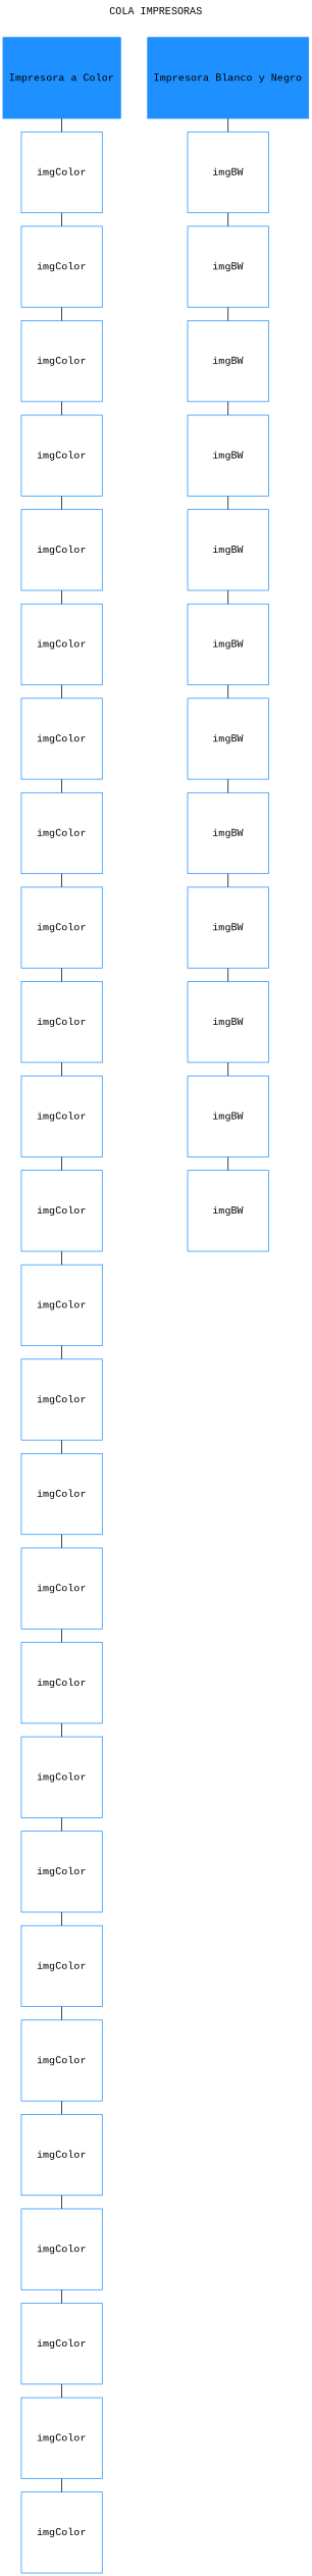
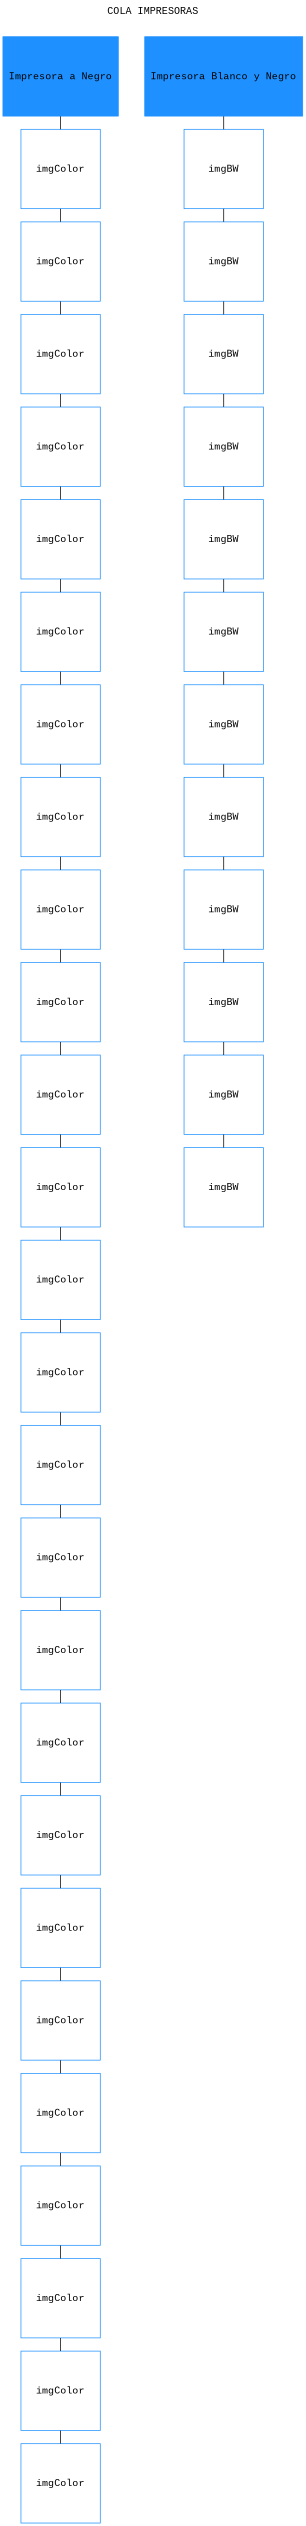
  digraph {
    label="COLA IMPRESORAS"
    labelloc=t
    rankdir=LR
    fontname="Liberation Mono"
    node [color=dodgerblue1 shape=box fontname="Liberation Mono"]
    edge [dir=none fontname="Liberation Mono"]
-   n1 [height=1.5 label="Impresora a Color" style=filled width=1.5]
+   n1 [height=1.5 label="Impresora a Negro" style=filled width=1.5]
    n2 [height=1.5 label=imgColor width=1.5]
    n3 [height=1.5 label=imgColor width=1.5]
    n4 [height=1.5 label=imgColor width=1.5]
    n5 [height=1.5 label=imgColor width=1.5]
    n6 [height=1.5 label=imgColor width=1.5]
    n7 [height=1.5 label=imgColor width=1.5]
    n8 [height=1.5 label=imgColor width=1.5]
    n9 [height=1.5 label=imgColor width=1.5]
    n10 [height=1.5 label=imgColor width=1.5]
    n11 [height=1.5 label=imgColor width=1.5]
    n12 [height=1.5 label=imgColor width=1.5]
    n13 [height=1.5 label=imgColor width=1.5]
    n14 [height=1.5 label=imgColor width=1.5]
    n15 [height=1.5 label=imgColor width=1.5]
    n16 [height=1.5 label=imgColor width=1.5]
    n17 [height=1.5 label=imgColor width=1.5]
    n18 [height=1.5 label=imgColor width=1.5]
    n19 [height=1.5 label=imgColor width=1.5]
    n20 [height=1.5 label=imgColor width=1.5]
    n21 [height=1.5 label=imgColor width=1.5]
    n22 [height=1.5 label=imgColor width=1.5]
    n23 [height=1.5 label=imgColor width=1.5]
    n24 [height=1.5 label=imgColor width=1.5]
    n25 [height=1.5 label=imgColor width=1.5]
    n26 [height=1.5 label=imgColor width=1.5]
    n27 [height=1.5 label=imgColor width=1.5]
    n28 [height=1.5 label="Impresora Blanco y Negro" style=filled width=1.5]
    n29 [height=1.5 label=imgBW width=1.5]
    n30 [height=1.5 label=imgBW width=1.5]
    n31 [height=1.5 label=imgBW width=1.5]
    n32 [height=1.5 label=imgBW width=1.5]
    n33 [height=1.5 label=imgBW width=1.5]
    n34 [height=1.5 label=imgBW width=1.5]
    n35 [height=1.5 label=imgBW width=1.5]
    n36 [height=1.5 label=imgBW width=1.5]
    n37 [height=1.5 label=imgBW width=1.5]
    n38 [height=1.5 label=imgBW width=1.5]
    n39 [height=1.5 label=imgBW width=1.5]
    n40 [height=1.5 label=imgBW width=1.5]
    subgraph sub_1 {
      rank=same
      n1
      n2
    }
    subgraph sub_2 {
      rank=same
      n2
      n3
    }
    subgraph sub_3 {
      rank=same
      n3
      n4
    }
    subgraph sub_4 {
      rank=same
      n4
      n5
    }
    subgraph sub_5 {
      rank=same
      n5
      n6
    }
    subgraph sub_6 {
      rank=same
      n6
      n7
    }
    subgraph sub_7 {
      rank=same
      n7
      n8
    }
    subgraph sub_8 {
      rank=same
      n8
      n9
    }
    subgraph sub_9 {
      rank=same
      n9
      n10
    }
    subgraph sub_10 {
      rank=same
      n10
      n11
    }
    subgraph sub_11 {
      rank=same
      n11
      n12
    }
    subgraph sub_12 {
      rank=same
      n12
      n13
    }
    subgraph sub_13 {
      rank=same
      n13
      n14
    }
    subgraph sub_14 {
      rank=same
      n14
      n15
    }
    subgraph sub_15 {
      rank=same
      n15
      n16
    }
    subgraph sub_16 {
      rank=same
      n16
      n17
    }
    subgraph sub_17 {
      rank=same
      n17
      n18
    }
    subgraph sub_18 {
      rank=same
      n18
      n19
    }
    subgraph sub_19 {
      rank=same
      n19
      n20
    }
    subgraph sub_20 {
      rank=same
      n20
      n21
    }
    subgraph sub_21 {
      rank=same
      n21
      n22
    }
    subgraph sub_22 {
      rank=same
      n22
      n23
    }
    subgraph sub_23 {
      rank=same
      n23
      n24
    }
    subgraph sub_24 {
      rank=same
      n24
      n25
    }
    subgraph sub_25 {
      rank=same
      n25
      n26
    }
    subgraph sub_26 {
      rank=same
      n26
      n27
    }
    subgraph sub_27 {
      rank=same
      n28
      n29
    }
    subgraph sub_28 {
      rank=same
      n29
      n30
    }
    subgraph sub_29 {
      rank=same
      n30
      n31
    }
    subgraph sub_30 {
      rank=same
      n31
      n32
    }
    subgraph sub_31 {
      rank=same
      n32
      n33
    }
    subgraph sub_32 {
      rank=same
      n33
      n34
    }
    subgraph sub_33 {
      rank=same
      n34
      n35
    }
    subgraph sub_34 {
      rank=same
      n35
      n36
    }
    subgraph sub_35 {
      rank=same
      n36
      n37
    }
    subgraph sub_36 {
      rank=same
      n37
      n38
    }
    subgraph sub_37 {
      rank=same
      n38
      n39
    }
    subgraph sub_38 {
      rank=same
      n39
      n40
    }
    n1 -> n2
    n1 -> n28 [style=invis dir=""]
    n2 -> n3
    n3 -> n4
    n4 -> n5
    n5 -> n6
    n6 -> n7
    n7 -> n8
    n8 -> n9
    n9 -> n10
    n10 -> n11
    n11 -> n12
    n12 -> n13
    n13 -> n14
    n14 -> n15
    n15 -> n16
    n16 -> n17
    n17 -> n18
    n18 -> n19
    n19 -> n20
    n20 -> n21
    n21 -> n22
    n22 -> n23
    n23 -> n24
    n24 -> n25
    n25 -> n26
    n26 -> n27
    n28 -> n29
    n29 -> n30
    n30 -> n31
    n31 -> n32
    n32 -> n33
    n33 -> n34
    n34 -> n35
    n35 -> n36
    n36 -> n37
    n37 -> n38
    n38 -> n39
    n39 -> n40
  }
